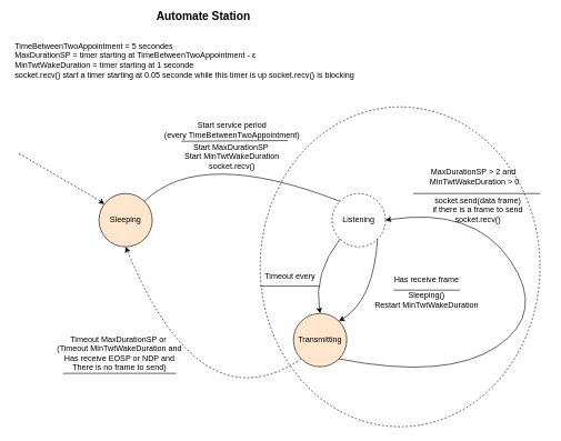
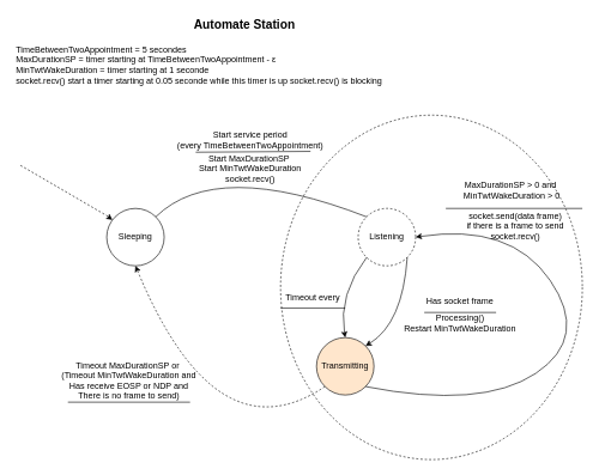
  <mxCell id="0" />
  <mxCell id="1" parent="0" />
- <mxCell id="2" value="Sleeping" style="ellipse;whiteSpace=wrap;html=1;aspect=fixed;fillColor=#ffe6cc;" parent="1" vertex="1"><mxGeometry x="148" y="290" width="80" height="80" as="geometry" /></mxCell>
+ <mxCell id="2" value="Sleeping" style="ellipse;whiteSpace=wrap;html=1;aspect=fixed;" parent="1" vertex="1"><mxGeometry x="148" y="290" width="80" height="80" as="geometry" /></mxCell>
  <mxCell id="3" value="" style="endArrow=classic;html=1;rounded=0;" parent="1" target="2" edge="1"><mxGeometry width="50" height="50" relative="1" as="geometry"><mxPoint x="148" y="300" as="sourcePoint" /><mxPoint x="128" y="220" as="targetPoint" /></mxGeometry></mxCell>
  <mxCell id="4" value="" style="endArrow=none;dashed=1;html=1;rounded=0;" parent="1" edge="1"><mxGeometry width="50" height="50" relative="1" as="geometry"><mxPoint x="28" y="230" as="sourcePoint" /><mxPoint x="148" y="300" as="targetPoint" /></mxGeometry></mxCell>
  <mxCell id="5" value="Listening" style="ellipse;whiteSpace=wrap;html=1;aspect=fixed;dashed=1;" parent="1" vertex="1"><mxGeometry x="498" y="290" width="80" height="80" as="geometry" /></mxCell>
  <mxCell id="6" value="" style="curved=1;endArrow=none;html=1;rounded=0;exitX=1;exitY=0;exitDx=0;exitDy=0;entryX=0;entryY=0;entryDx=0;entryDy=0;" parent="1" source="2" target="5" edge="1"><mxGeometry width="50" height="50" relative="1" as="geometry"><mxPoint x="268" y="330" as="sourcePoint" /><mxPoint x="318" y="280" as="targetPoint" /><Array as="points"><mxPoint x="300" y="220" /></Array></mxGeometry></mxCell>
  <mxCell id="7" value="Start service period (every&amp;nbsp;TimeBetweenTwoAppointment)" style="text;html=1;strokeColor=none;fillColor=none;align=center;verticalAlign=middle;whiteSpace=wrap;rounded=0;" parent="1" vertex="1"><mxGeometry x="278" y="180" width="140" height="30" as="geometry" /></mxCell>
  <mxCell id="8" value="" style="endArrow=none;html=1;rounded=0;entryX=0.832;entryY=0.01;entryDx=0;entryDy=0;entryPerimeter=0;exitX=0.198;exitY=0.033;exitDx=0;exitDy=0;exitPerimeter=0;" parent="1" source="9" target="9" edge="1"><mxGeometry width="50" height="50" relative="1" as="geometry"><mxPoint x="308" y="210" as="sourcePoint" /><mxPoint x="398" y="210" as="targetPoint" /></mxGeometry></mxCell>
  <mxCell id="9" value="Start MaxDurationSP&amp;nbsp;&lt;br&gt;Start MinTwtWakeDuration&lt;br&gt;socket.recv()" style="text;html=1;strokeColor=none;fillColor=none;align=center;verticalAlign=middle;whiteSpace=wrap;rounded=0;" parent="1" vertex="1"><mxGeometry x="222" y="210" width="252" height="50" as="geometry" /></mxCell>
  <mxCell id="10" value="" style="curved=1;endArrow=classic;html=1;rounded=0;entryX=0.5;entryY=1;entryDx=0;entryDy=0;exitX=0;exitY=1;exitDx=0;exitDy=0;dashed=1;" parent="1" source="16" target="2" edge="1"><mxGeometry width="50" height="50" relative="1" as="geometry"><mxPoint x="420" y="555" as="sourcePoint" /><mxPoint x="189.82" y="586.82" as="targetPoint" /><Array as="points"><mxPoint x="300" y="640" /></Array></mxGeometry></mxCell>
  <mxCell id="11" value="Timeout MaxDurationSP or&amp;nbsp;&lt;br&gt;(Timeout MinTwtWakeDuration and&lt;br&gt;Has receive EOSP or NDP and&lt;br&gt;There is no frame to send)" style="text;html=1;strokeColor=none;fillColor=none;align=center;verticalAlign=middle;whiteSpace=wrap;rounded=0;" parent="1" vertex="1"><mxGeometry x="80" y="510" width="198" height="40" as="geometry" /></mxCell>
  <mxCell id="12" value="" style="endArrow=none;html=1;rounded=0;" parent="1" edge="1"><mxGeometry width="50" height="50" relative="1" as="geometry"><mxPoint x="94" y="560" as="sourcePoint" /><mxPoint x="264" y="560" as="targetPoint" /></mxGeometry></mxCell>
- <mxCell id="13" value="Has receive frame" style="text;html=1;strokeColor=none;fillColor=none;align=center;verticalAlign=middle;whiteSpace=wrap;rounded=0;" parent="1" vertex="1"><mxGeometry x="590" y="405" width="100" height="30" as="geometry" /></mxCell>
+ <mxCell id="13" value="Has socket frame" style="text;html=1;strokeColor=none;fillColor=none;align=center;verticalAlign=middle;whiteSpace=wrap;rounded=0;" parent="1" vertex="1"><mxGeometry x="590" y="405" width="100" height="30" as="geometry" /></mxCell>
  <mxCell id="14" value="" style="endArrow=none;html=1;rounded=0;entryX=1;entryY=1;entryDx=0;entryDy=0;" parent="1" target="13" edge="1"><mxGeometry width="50" height="50" relative="1" as="geometry"><mxPoint x="590" y="435" as="sourcePoint" /><mxPoint x="600" y="435" as="targetPoint" /><Array as="points"><mxPoint x="620" y="435" /></Array></mxGeometry></mxCell>
- <mxCell id="15" value="Sleeping()&lt;br&gt;Restart MinTwtWakeDuration" style="text;html=1;strokeColor=none;fillColor=none;align=center;verticalAlign=middle;whiteSpace=wrap;rounded=0;" parent="1" vertex="1"><mxGeometry x="530" y="435" width="220" height="30" as="geometry" /></mxCell>
+ <mxCell id="15" value="Processing()&lt;br&gt;Restart MinTwtWakeDuration" style="text;html=1;strokeColor=none;fillColor=none;align=center;verticalAlign=middle;whiteSpace=wrap;rounded=0;" parent="1" vertex="1"><mxGeometry x="530" y="435" width="220" height="30" as="geometry" /></mxCell>
  <mxCell id="16" value="Transmitting" style="ellipse;whiteSpace=wrap;html=1;aspect=fixed;fillColor=#ffe6cc;" parent="1" vertex="1"><mxGeometry x="440" y="470" width="80" height="80" as="geometry" /></mxCell>
  <mxCell id="17" value="" style="curved=1;endArrow=classic;html=1;rounded=0;entryX=1;entryY=0;entryDx=0;entryDy=0;exitX=1;exitY=1;exitDx=0;exitDy=0;" parent="1" source="5" target="16" edge="1"><mxGeometry width="50" height="50" relative="1" as="geometry"><mxPoint x="578.284" y="508.284" as="sourcePoint" /><mxPoint x="598" y="680" as="targetPoint" /><Array as="points"><mxPoint x="560" y="450" /></Array></mxGeometry></mxCell>
  <mxCell id="18" value="" style="curved=1;endArrow=classic;html=1;rounded=0;entryX=0.5;entryY=0;entryDx=0;entryDy=0;exitX=0;exitY=1;exitDx=0;exitDy=0;" parent="1" source="5" target="16" edge="1"><mxGeometry width="50" height="50" relative="1" as="geometry"><mxPoint x="510" y="480" as="sourcePoint" /><mxPoint x="390" y="450" as="targetPoint" /><Array as="points"><mxPoint x="470" y="410" /></Array></mxGeometry></mxCell>
  <mxCell id="19" value="Timeout every" style="text;html=1;strokeColor=none;fillColor=none;align=center;verticalAlign=middle;whiteSpace=wrap;rounded=0;" parent="1" vertex="1"><mxGeometry x="380" y="399" width="110" height="30" as="geometry" /></mxCell>
  <mxCell id="20" value="" style="endArrow=none;html=1;rounded=0;entryX=1;entryY=1;entryDx=0;entryDy=0;" parent="1" edge="1"><mxGeometry width="50" height="50" relative="1" as="geometry"><mxPoint x="390" y="429" as="sourcePoint" /><mxPoint x="480" y="429" as="targetPoint" /></mxGeometry></mxCell>
  <mxCell id="21" value="" style="curved=1;endArrow=classic;html=1;rounded=0;exitX=1;exitY=1;exitDx=0;exitDy=0;entryX=1;entryY=0.5;entryDx=0;entryDy=0;" parent="1" source="16" target="5" edge="1"><mxGeometry width="50" height="50" relative="1" as="geometry"><mxPoint x="420" y="470" as="sourcePoint" /><mxPoint x="730" y="300" as="targetPoint" /><Array as="points"><mxPoint x="670" y="570" /><mxPoint x="820" y="470" /><mxPoint x="710" y="310" /></Array></mxGeometry></mxCell>
  <mxCell id="22" value="" style="endArrow=none;html=1;rounded=0;" parent="1" edge="1"><mxGeometry width="50" height="50" relative="1" as="geometry"><mxPoint x="620" y="290" as="sourcePoint" /><mxPoint x="810" y="290" as="targetPoint" /></mxGeometry></mxCell>
  <mxCell id="23" value="socket.send(data frame)&lt;br&gt;if there is a frame to send&lt;br&gt;socket.recv()" style="text;html=1;strokeColor=none;fillColor=none;align=center;verticalAlign=middle;whiteSpace=wrap;rounded=0;" parent="1" vertex="1"><mxGeometry x="617" y="290" width="200" height="50" as="geometry" /></mxCell>
- <mxCell id="24" value="Automate Station" style="text;html=1;strokeColor=none;fillColor=none;align=center;verticalAlign=middle;whiteSpace=wrap;rounded=0;fontStyle=1;fontSize=17;" parent="1" vertex="1"><mxGeometry x="205" y="10" width="200" height="30" as="geometry" /></mxCell>
+ <mxCell id="24" value="Automate Station" style="text;html=1;strokeColor=none;fillColor=none;align=center;verticalAlign=middle;whiteSpace=wrap;rounded=0;fontStyle=1;fontSize=17;" parent="1" vertex="1"><mxGeometry x="240" y="20" width="200" height="30" as="geometry" /></mxCell>
  <mxCell id="25" value="&lt;div style=&quot;&quot;&gt;&lt;span style=&quot;background-color: initial;&quot;&gt;TimeBetweenTwoAppointment = 5 secondes&lt;/span&gt;&lt;/div&gt;MaxDurationSP = timer starting at TimeBetweenTwoAppointment -&amp;nbsp;ε&lt;br&gt;MinTwtWakeDuration = timer starting at 1 seconde&lt;br&gt;socket.recv() start a timer starting at 0.05 seconde while this timer is up socket.recv() is blocking" style="text;html=1;align=left;verticalAlign=middle;resizable=0;points=[];autosize=1;strokeColor=none;fillColor=none;" parent="1" vertex="1"><mxGeometry x="20" y="55" width="530" height="70" as="geometry" /></mxCell>
- <mxCell id="26" value="MaxDurationSP &amp;gt; 2 and&amp;nbsp;&lt;br&gt;MinTwtWakeDuration &amp;gt; 0" style="text;html=1;strokeColor=none;fillColor=none;align=center;verticalAlign=middle;whiteSpace=wrap;rounded=0;" parent="1" vertex="1"><mxGeometry x="619" y="250" width="186" height="30" as="geometry" /></mxCell>
+ <mxCell id="26" value="MaxDurationSP &amp;gt; 0 and&amp;nbsp;&lt;br&gt;MinTwtWakeDuration &amp;gt; 0" style="text;html=1;strokeColor=none;fillColor=none;align=center;verticalAlign=middle;whiteSpace=wrap;rounded=0;" parent="1" vertex="1"><mxGeometry x="619" y="250" width="186" height="30" as="geometry" /></mxCell>
  <mxCell id="27" value="" style="ellipse;whiteSpace=wrap;html=1;fillColor=none;dashed=1;" vertex="1" parent="1"><mxGeometry x="390" y="160" width="420" height="480" as="geometry" /></mxCell>
